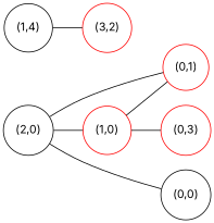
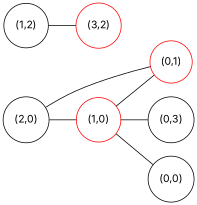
  graph {
    fontname=Inter
    rankdir=LR
    node [fontname=Inter shape=circle]
    edge [fontname=Inter]
    n1 [label="(2,0)"]
    n2 [color=red label="(1,0)"]
    n3 [color=red label="(0,1)"]
    n4 [label="(0,0)"]
-   n5 [label="(0,3)" color=red]
-   n6 [label="(1,4)"]
+   n5 [label="(0,3)"]
+   n6 [label="(1,2)"]
    n7 [color=red label="(3,2)"]
    n1 -- n2
    n1 -- n3
    n2 -- n3
-   n1 -- n4
+   n2 -- n4
    n2 -- n5
    n6 -- n7
  }
